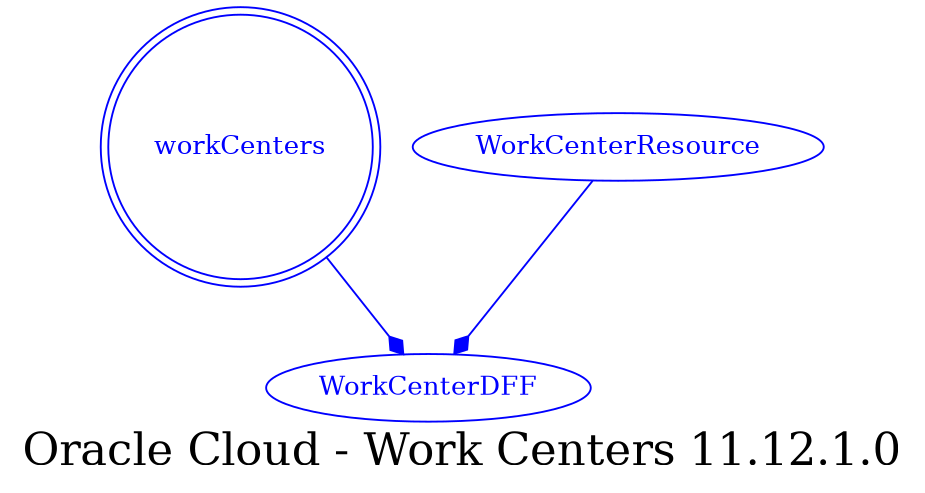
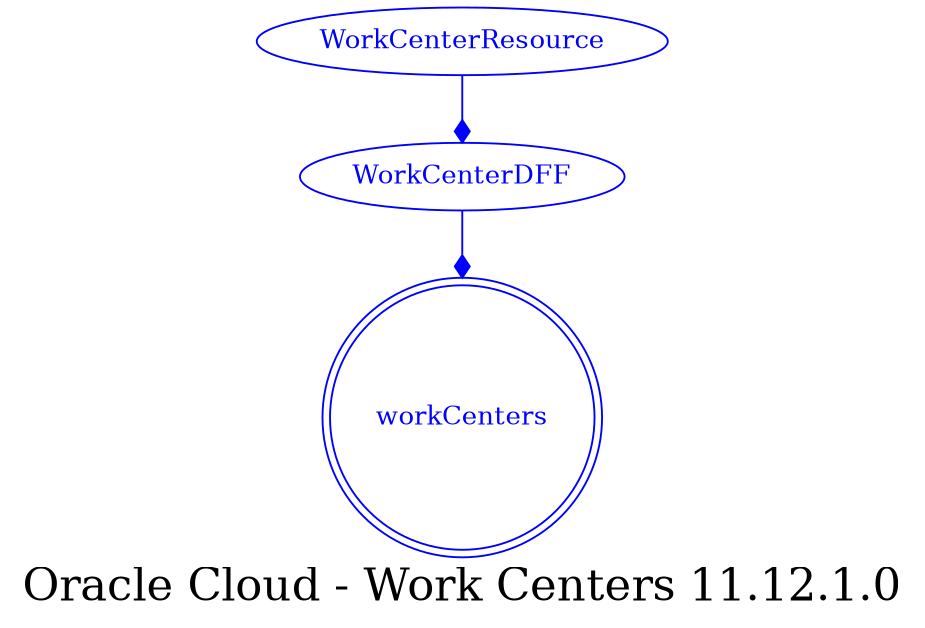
  digraph {
    fontsize=24
    label="Oracle Cloud - Work Centers 11.12.1.0"
    splines=true
    node [color=blue fontcolor=blue shape=ellipse]
    edge [arrowhead=diamond arrowtail=none color=blue fontcolor=blue]
    workCenters [shape=doublecircle]
    WorkCenterDFF
    WorkCenterResource
-   workCenters -> WorkCenterDFF
+   WorkCenterDFF -> workCenters
    WorkCenterResource -> WorkCenterDFF
  }
